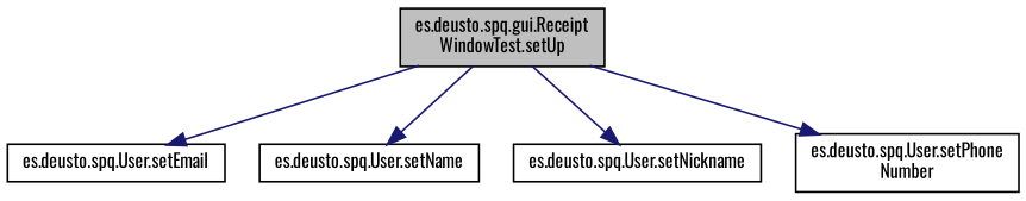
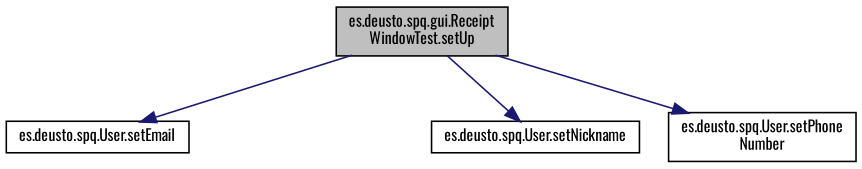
  digraph {
    fontname=Oswald
    rankdir=TB
    node [color=black fillcolor=white fontname=Oswald fontsize=10 shape=record style=filled]
    edge [color=midnightblue fontname=Oswald fontsize=10 labelfontname=Helvetica labelfontsize=10 style=solid]
    n1 [fillcolor=grey75 fontcolor=black height=0.2 label="es.deusto.spq.gui.Receipt\lWindowTest.setUp" width=0.4]
    n2 [height=0.2 label="es.deusto.spq.User.setEmail" width=0.4]
-   n3 [height=0.2 label="es.deusto.spq.User.setName" width=0.4]
    n4 [height=0.2 label="es.deusto.spq.User.setNickname" width=0.4]
    n5 [height=0.2 label="es.deusto.spq.User.setPhone\lNumber" width=0.4]
    n1 -> n2
-   n1 -> n3
    n1 -> n4
    n1 -> n5
  }
